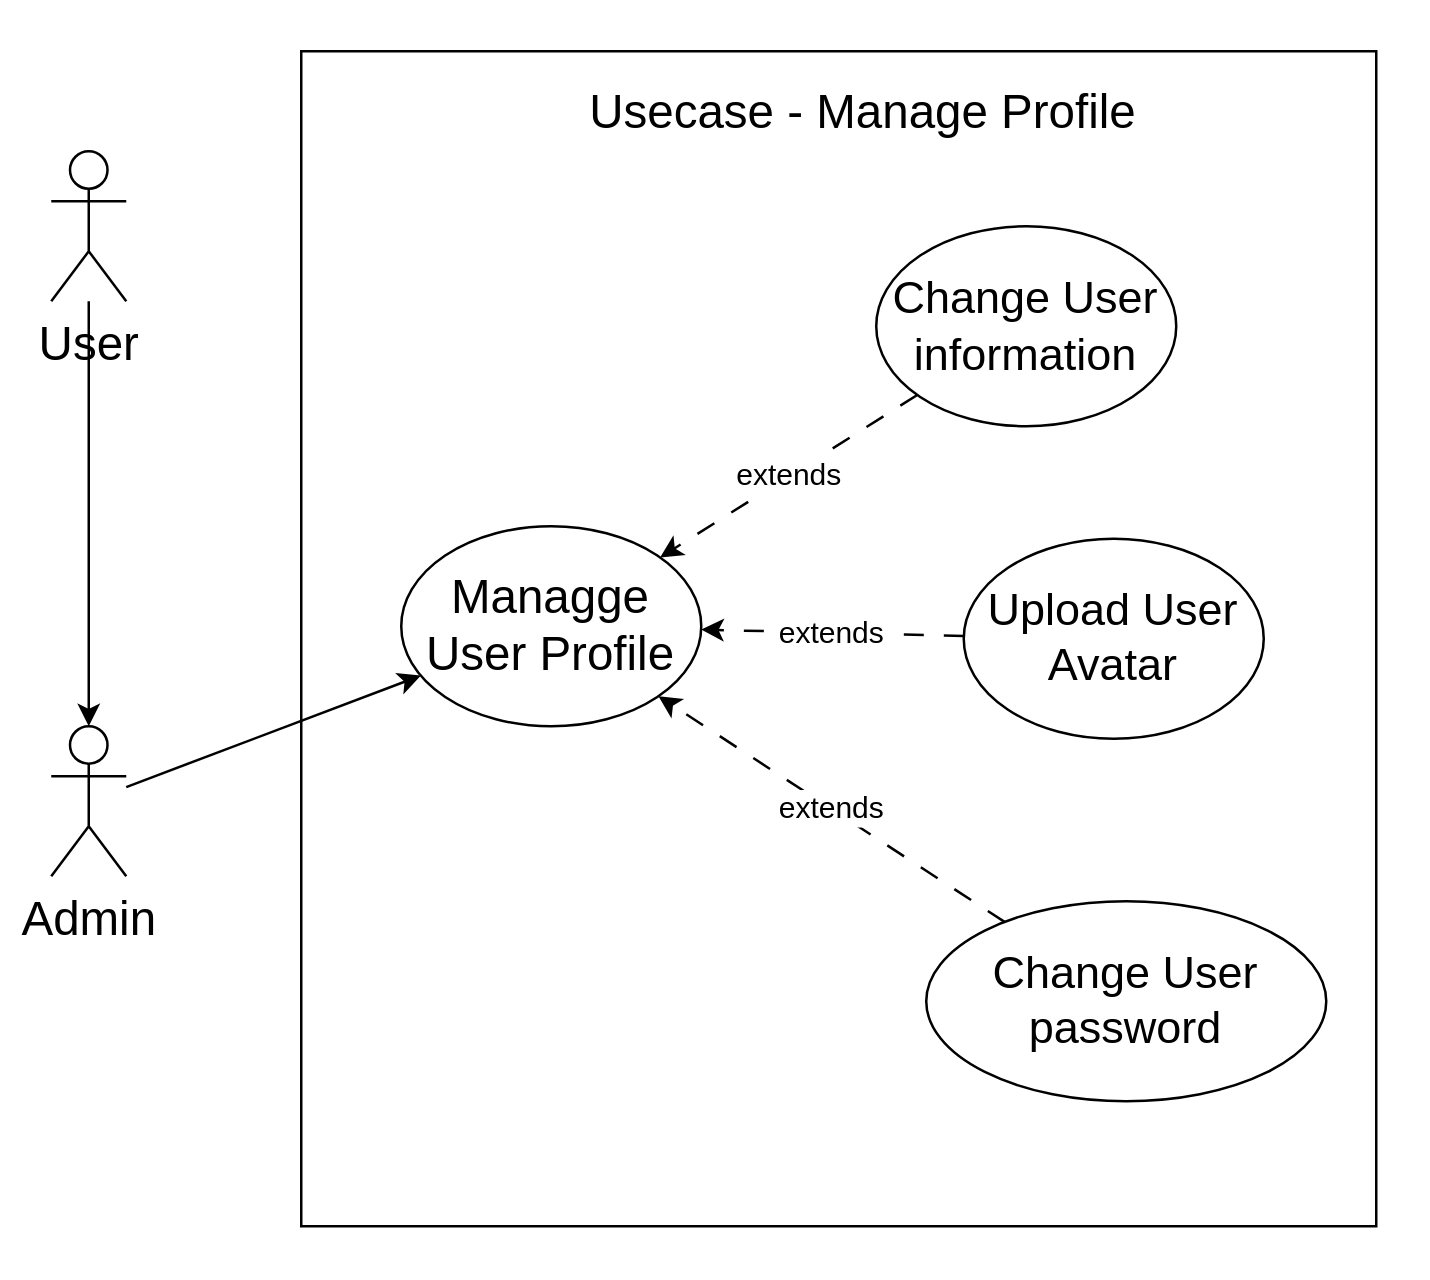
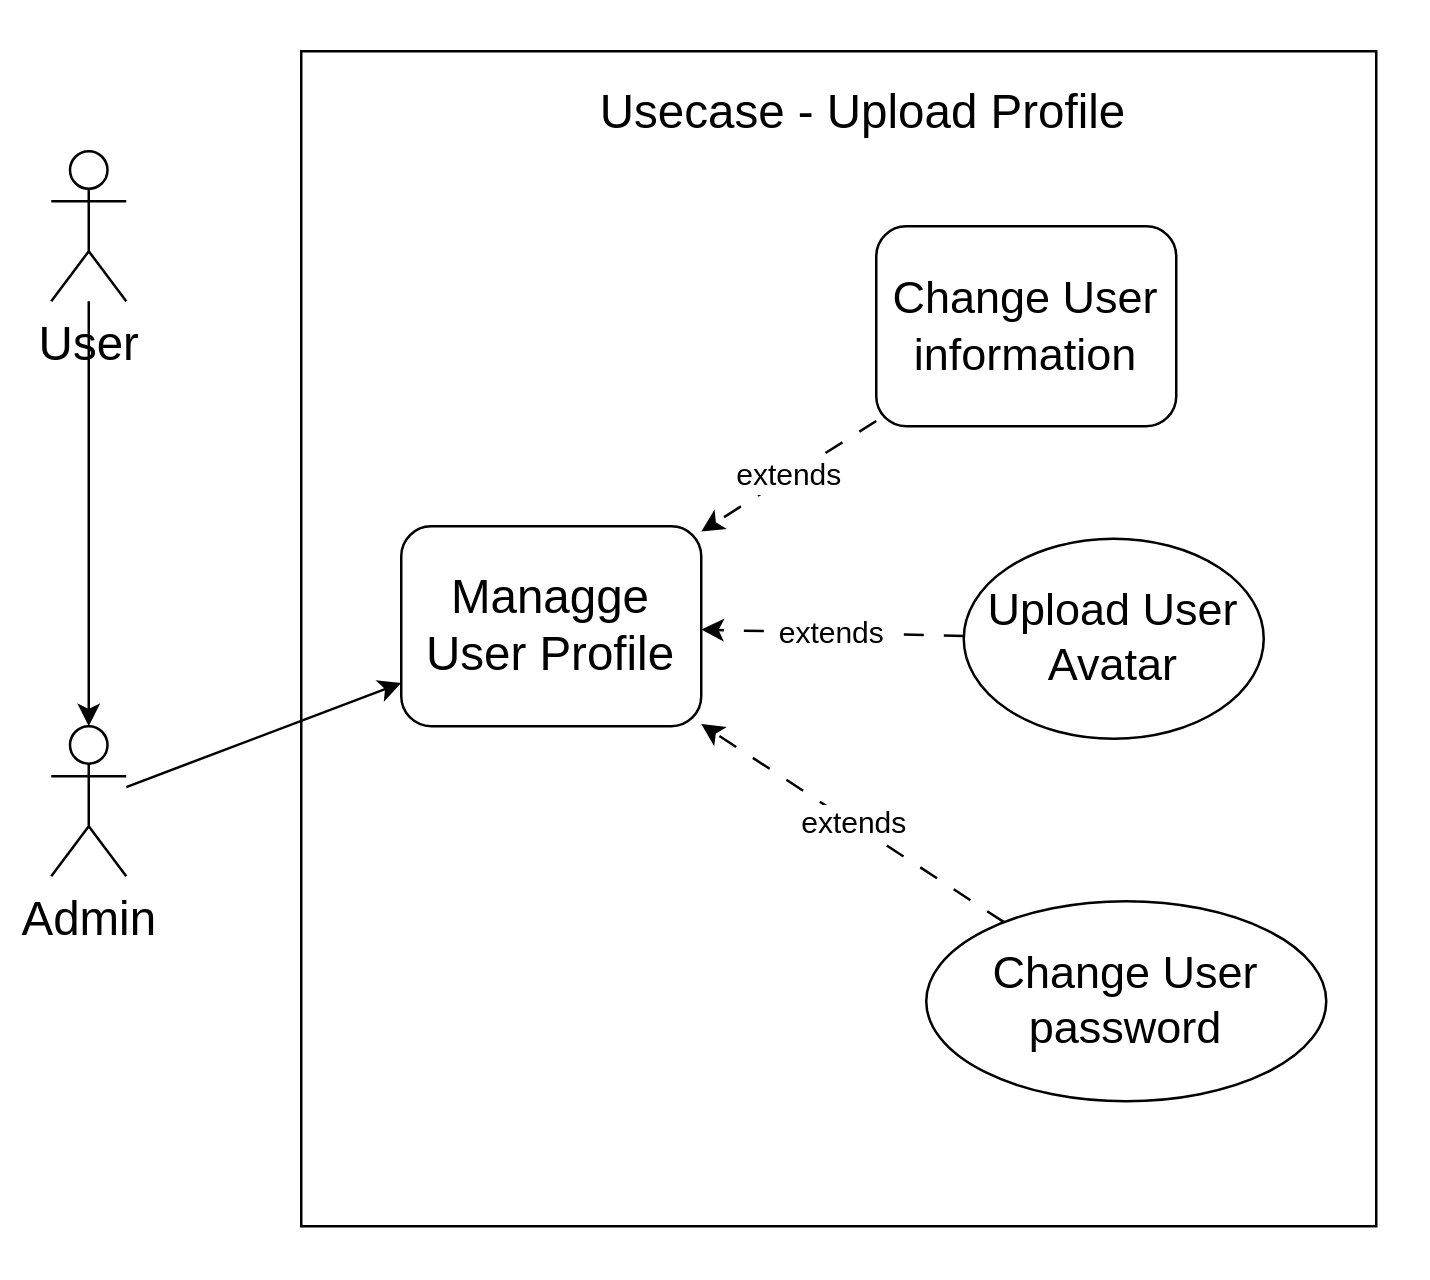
  <mxCell id="0" />
  <mxCell id="1" parent="0" />
  <mxCell id="2" value="" style="rounded=0;whiteSpace=wrap;html=1;fontFamily=Helvetica;fontSize=19;" vertex="1" parent="1"><mxGeometry x="120" y="20" width="430" height="470" as="geometry" /></mxCell>
- <mxCell id="3" value="Usecase - Manage Profile" style="text;html=1;strokeColor=none;fillColor=none;align=center;verticalAlign=middle;whiteSpace=wrap;rounded=0;fontSize=19;fontFamily=Helvetica;" vertex="1" parent="1"><mxGeometry x="210" y="30" width="270" height="30" as="geometry" /></mxCell>
+ <mxCell id="3" value="Usecase - Upload Profile" style="text;html=1;strokeColor=none;fillColor=none;align=center;verticalAlign=middle;whiteSpace=wrap;rounded=0;fontSize=19;fontFamily=Helvetica;" vertex="1" parent="1"><mxGeometry x="210" y="30" width="270" height="30" as="geometry" /></mxCell>
  <mxCell id="4" style="edgeStyle=none;rounded=0;orthogonalLoop=1;jettySize=auto;html=1;fontFamily=Helvetica;fontSize=12;" edge="1" parent="1" source="5" target="7"><mxGeometry relative="1" as="geometry" /></mxCell>
  <mxCell id="5" value="&lt;div&gt;User&lt;/div&gt;&lt;div&gt;&lt;br&gt;&lt;/div&gt;" style="shape=umlActor;verticalLabelPosition=bottom;verticalAlign=top;html=1;outlineConnect=0;fontFamily=Helvetica;fontSize=19;" vertex="1" parent="1"><mxGeometry x="20" y="60" width="30" height="60" as="geometry" /></mxCell>
  <mxCell id="6" style="edgeStyle=none;rounded=0;orthogonalLoop=1;jettySize=auto;html=1;fontFamily=Helvetica;fontSize=12;" edge="1" parent="1" source="7" target="8"><mxGeometry relative="1" as="geometry" /></mxCell>
  <mxCell id="7" value="&lt;div&gt;Admin&lt;/div&gt;" style="shape=umlActor;verticalLabelPosition=bottom;verticalAlign=top;html=1;outlineConnect=0;fontFamily=Helvetica;fontSize=19;" vertex="1" parent="1"><mxGeometry x="20" y="290" width="30" height="60" as="geometry" /></mxCell>
- <mxCell id="8" value="Managge User Profile" style="ellipse;whiteSpace=wrap;html=1;fontFamily=Helvetica;fontSize=19;" vertex="1" parent="1"><mxGeometry x="160" y="210" width="120" height="80" as="geometry" /></mxCell>
+ <mxCell id="8" value="Managge User Profile" style="whiteSpace=wrap;html=1;fontFamily=Helvetica;fontSize=19;rounded=1;" vertex="1" parent="1"><mxGeometry x="160" y="210" width="120" height="80" as="geometry" /></mxCell>
  <mxCell id="9" value="extends" style="edgeStyle=none;rounded=0;orthogonalLoop=1;jettySize=auto;html=1;fontFamily=Helvetica;fontSize=12;dashed=1;dashPattern=8 8;" edge="1" parent="1" source="10" target="8"><mxGeometry relative="1" as="geometry" /></mxCell>
- <mxCell id="10" value="&lt;font style=&quot;font-size: 18px;&quot;&gt;Change User information&lt;/font&gt;" style="ellipse;whiteSpace=wrap;html=1;fontFamily=Helvetica;fontSize=19;" vertex="1" parent="1"><mxGeometry x="350" y="90" width="120" height="80" as="geometry" /></mxCell>
+ <mxCell id="10" value="&lt;font style=&quot;font-size: 18px;&quot;&gt;Change User information&lt;/font&gt;" style="whiteSpace=wrap;html=1;fontFamily=Helvetica;fontSize=19;rounded=1;" vertex="1" parent="1"><mxGeometry x="350" y="90" width="120" height="80" as="geometry" /></mxCell>
  <mxCell id="11" value="extends" style="edgeStyle=none;rounded=0;orthogonalLoop=1;jettySize=auto;html=1;dashed=1;dashPattern=8 8;fontFamily=Helvetica;fontSize=12;" edge="1" parent="1" source="12" target="8"><mxGeometry relative="1" as="geometry" /></mxCell>
  <mxCell id="12" value="Upload User Avatar" style="ellipse;whiteSpace=wrap;html=1;fontFamily=Helvetica;fontSize=18;" vertex="1" parent="1"><mxGeometry x="385" y="215" width="120" height="80" as="geometry" /></mxCell>
  <mxCell id="13" value="extends" style="edgeStyle=none;rounded=0;orthogonalLoop=1;jettySize=auto;html=1;dashed=1;dashPattern=8 8;fontFamily=Helvetica;fontSize=12;" edge="1" parent="1" source="14" target="8"><mxGeometry relative="1" as="geometry" /></mxCell>
  <mxCell id="14" value="Change User password" style="ellipse;whiteSpace=wrap;html=1;fontFamily=Helvetica;fontSize=18;" vertex="1" parent="1"><mxGeometry x="370" y="360" width="160" height="80" as="geometry" /></mxCell>
